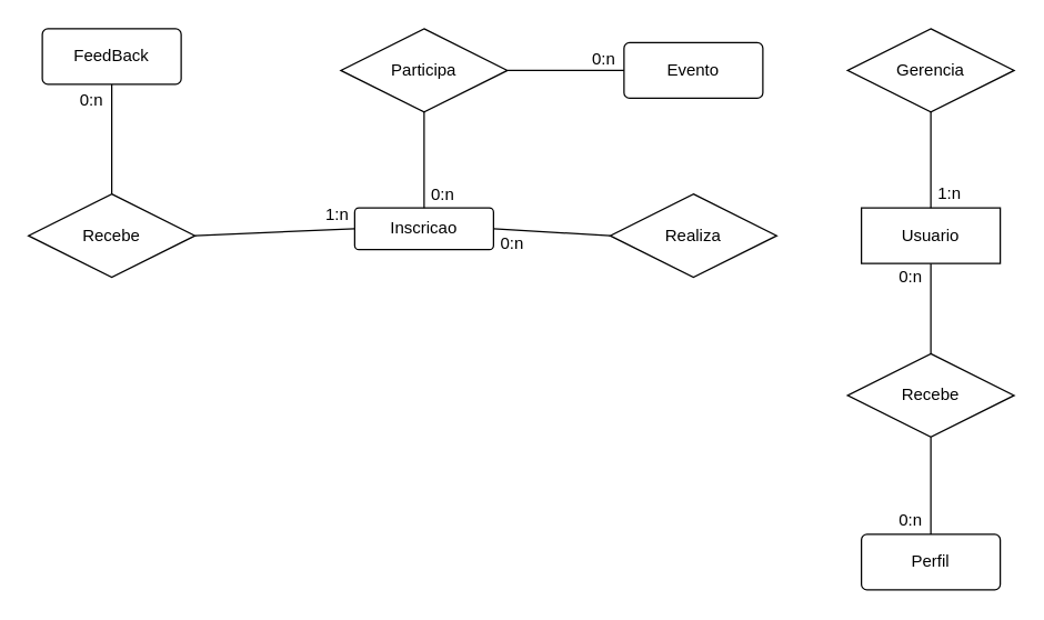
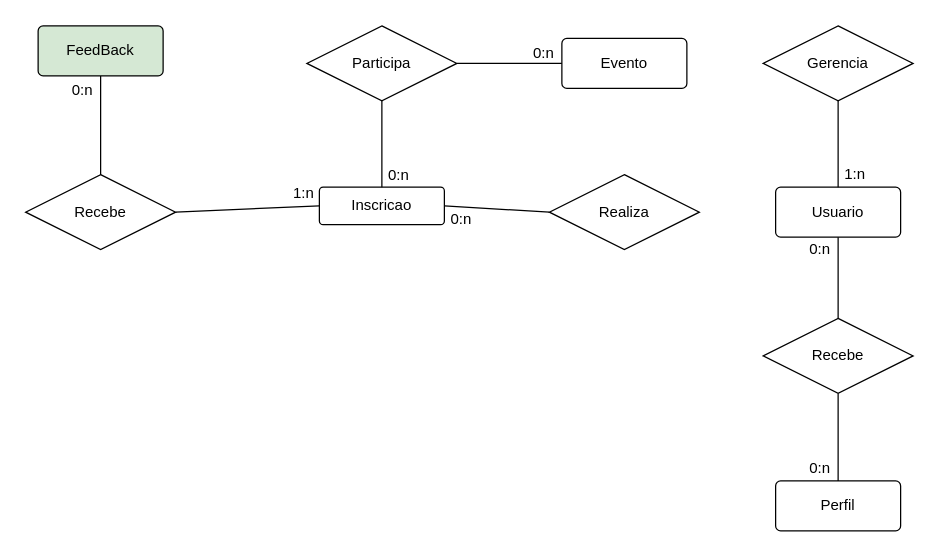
  <mxCell id="0" />
  <mxCell id="1" parent="0" />
  <mxCell id="2" value="Evento" style="rounded=1;arcSize=10;whiteSpace=wrap;html=1;align=center;" parent="1" vertex="1"><mxGeometry x="449" y="30" width="100" height="40" as="geometry" /></mxCell>
  <mxCell id="3" value="Gerencia" style="shape=rhombus;perimeter=rhombusPerimeter;whiteSpace=wrap;html=1;align=center;" parent="1" vertex="1"><mxGeometry x="610" y="20" width="120" height="60" as="geometry" /></mxCell>
  <mxCell id="4" value="Inscricao" style="rounded=1;arcSize=10;whiteSpace=wrap;html=1;align=center;" parent="1" vertex="1"><mxGeometry x="255" y="149" width="100" height="30" as="geometry" /></mxCell>
- <mxCell id="5" value="Usuario" style="arcSize=10;whiteSpace=wrap;html=1;align=center;rounded=0;" parent="1" vertex="1"><mxGeometry x="620" y="149" width="100" height="40" as="geometry" /></mxCell>
+ <mxCell id="5" value="Usuario" style="rounded=1;arcSize=10;whiteSpace=wrap;html=1;align=center;" parent="1" vertex="1"><mxGeometry x="620" y="149" width="100" height="40" as="geometry" /></mxCell>
  <mxCell id="6" value="Perfil" style="rounded=1;arcSize=10;whiteSpace=wrap;html=1;align=center;" parent="1" vertex="1"><mxGeometry x="620" y="384" width="100" height="40" as="geometry" /></mxCell>
- <mxCell id="7" value="FeedBack" style="rounded=1;arcSize=10;whiteSpace=wrap;html=1;align=center;" parent="1" vertex="1"><mxGeometry x="30" y="20" width="100" height="40" as="geometry" /></mxCell>
+ <mxCell id="7" value="FeedBack" style="rounded=1;arcSize=10;whiteSpace=wrap;html=1;align=center;fillColor=#d5e8d4;" parent="1" vertex="1"><mxGeometry x="30" y="20" width="100" height="40" as="geometry" /></mxCell>
  <mxCell id="8" value="Participa" style="shape=rhombus;perimeter=rhombusPerimeter;whiteSpace=wrap;html=1;align=center;" parent="1" vertex="1"><mxGeometry x="245" y="20" width="120" height="60" as="geometry" /></mxCell>
  <mxCell id="9" value="Realiza" style="shape=rhombus;perimeter=rhombusPerimeter;whiteSpace=wrap;html=1;align=center;" parent="1" vertex="1"><mxGeometry x="439" y="139" width="120" height="60" as="geometry" /></mxCell>
  <mxCell id="10" value="Recebe" style="shape=rhombus;perimeter=rhombusPerimeter;whiteSpace=wrap;html=1;align=center;" parent="1" vertex="1"><mxGeometry x="610" y="254" width="120" height="60" as="geometry" /></mxCell>
  <mxCell id="11" value="" style="endArrow=none;html=1;rounded=0;exitX=0.5;exitY=1;exitDx=0;exitDy=0;entryX=0.5;entryY=0;entryDx=0;entryDy=0;" parent="1" source="3" target="5" edge="1"><mxGeometry relative="1" as="geometry"><mxPoint x="559" y="420" as="sourcePoint" /><mxPoint x="559" y="261" as="targetPoint" /></mxGeometry></mxCell>
  <mxCell id="12" value="1:n" style="resizable=0;html=1;align=right;verticalAlign=bottom;" parent="11" connectable="0" vertex="1"><mxGeometry x="1" relative="1" as="geometry"><mxPoint x="22" y="-2" as="offset" /></mxGeometry></mxCell>
  <mxCell id="13" value="" style="endArrow=none;html=1;rounded=0;exitX=0.5;exitY=1;exitDx=0;exitDy=0;entryX=0.5;entryY=0;entryDx=0;entryDy=0;" parent="1" source="10" target="6" edge="1"><mxGeometry relative="1" as="geometry"><mxPoint x="569" y="660" as="sourcePoint" /><mxPoint x="849" y="280" as="targetPoint" /></mxGeometry></mxCell>
  <mxCell id="14" value="0:n" style="resizable=0;html=1;align=right;verticalAlign=bottom;" parent="13" connectable="0" vertex="1"><mxGeometry x="1" relative="1" as="geometry"><mxPoint x="-6" y="-2" as="offset" /></mxGeometry></mxCell>
  <mxCell id="15" value="" style="endArrow=none;html=1;rounded=0;exitX=0.5;exitY=0;exitDx=0;exitDy=0;entryX=0.5;entryY=1;entryDx=0;entryDy=0;" parent="1" source="10" target="5" edge="1"><mxGeometry relative="1" as="geometry"><mxPoint x="529" y="650" as="sourcePoint" /><mxPoint x="529" y="560" as="targetPoint" /></mxGeometry></mxCell>
  <mxCell id="16" value="0:n" style="resizable=0;html=1;align=right;verticalAlign=bottom;" parent="15" connectable="0" vertex="1"><mxGeometry x="1" relative="1" as="geometry"><mxPoint x="-6" y="18" as="offset" /></mxGeometry></mxCell>
  <mxCell id="17" value="" style="endArrow=none;html=1;rounded=0;entryX=0;entryY=0.5;entryDx=0;entryDy=0;exitX=1;exitY=0.5;exitDx=0;exitDy=0;" parent="1" source="8" target="2" edge="1"><mxGeometry relative="1" as="geometry"><mxPoint x="499" y="-69" as="sourcePoint" /><mxPoint x="419" y="60" as="targetPoint" /></mxGeometry></mxCell>
  <mxCell id="18" value="0:n" style="resizable=0;html=1;align=right;verticalAlign=bottom;" parent="17" connectable="0" vertex="1"><mxGeometry x="1" relative="1" as="geometry"><mxPoint x="-6" as="offset" /></mxGeometry></mxCell>
  <mxCell id="19" value="" style="endArrow=none;html=1;rounded=0;exitX=0.5;exitY=1;exitDx=0;exitDy=0;entryX=0.5;entryY=0;entryDx=0;entryDy=0;" parent="1" source="8" target="4" edge="1"><mxGeometry relative="1" as="geometry"><mxPoint x="244" y="35" as="sourcePoint" /><mxPoint x="169" y="139" as="targetPoint" /></mxGeometry></mxCell>
  <mxCell id="20" value="0:n" style="resizable=0;html=1;align=right;verticalAlign=bottom;" parent="19" connectable="0" vertex="1"><mxGeometry x="1" relative="1" as="geometry"><mxPoint x="22" y="-1" as="offset" /></mxGeometry></mxCell>
  <mxCell id="21" value="" style="endArrow=none;html=1;rounded=0;exitX=0;exitY=0.5;exitDx=0;exitDy=0;entryX=1;entryY=0.5;entryDx=0;entryDy=0;" parent="1" source="9" target="4" edge="1"><mxGeometry relative="1" as="geometry"><mxPoint x="191" y="117" as="sourcePoint" /><mxPoint x="320" y="174" as="targetPoint" /></mxGeometry></mxCell>
  <mxCell id="22" value="0:n" style="resizable=0;html=1;align=right;verticalAlign=bottom;" parent="21" connectable="0" vertex="1"><mxGeometry x="1" relative="1" as="geometry"><mxPoint x="22" y="19" as="offset" /></mxGeometry></mxCell>
  <mxCell id="23" value="Recebe" style="shape=rhombus;perimeter=rhombusPerimeter;whiteSpace=wrap;html=1;align=center;" parent="1" vertex="1"><mxGeometry x="20" y="139" width="120" height="60" as="geometry" /></mxCell>
  <mxCell id="24" value="" style="endArrow=none;html=1;rounded=0;entryX=0;entryY=0.5;entryDx=0;entryDy=0;exitX=1;exitY=0.5;exitDx=0;exitDy=0;" parent="1" source="23" target="4" edge="1"><mxGeometry relative="1" as="geometry"><mxPoint x="55" y="-3" as="sourcePoint" /><mxPoint x="141" y="-3" as="targetPoint" /></mxGeometry></mxCell>
  <mxCell id="25" value="1:n" style="resizable=0;html=1;align=right;verticalAlign=bottom;" parent="24" connectable="0" vertex="1"><mxGeometry x="1" relative="1" as="geometry"><mxPoint x="-4" y="-2" as="offset" /></mxGeometry></mxCell>
  <mxCell id="26" value="" style="endArrow=none;html=1;rounded=0;entryX=0.5;entryY=1;entryDx=0;entryDy=0;exitX=0.5;exitY=0;exitDx=0;exitDy=0;" parent="1" source="23" target="7" edge="1"><mxGeometry relative="1" as="geometry"><mxPoint x="159" y="-64" as="sourcePoint" /><mxPoint x="243" y="-64" as="targetPoint" /></mxGeometry></mxCell>
  <mxCell id="27" value="0:n" style="resizable=0;html=1;align=right;verticalAlign=bottom;" parent="26" connectable="0" vertex="1"><mxGeometry x="1" relative="1" as="geometry"><mxPoint x="-6" y="20" as="offset" /></mxGeometry></mxCell>
